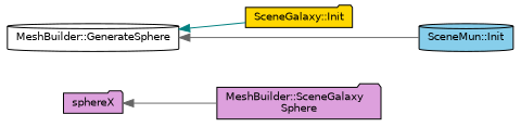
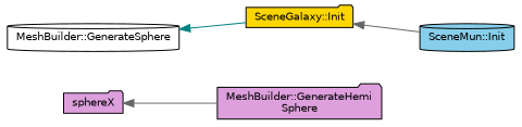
  digraph {
    rankdir=LR
    node [color=black fillcolor=plum fontname=Helvetica fontsize=10 shape=folder style=filled]
    edge [color=gray40 dir=back fontname=Helvetica fontsize=10 labelfontname=Helvetica labelfontsize=10 style=solid]
    n1 [fontcolor=black height=0.2 label=sphereX width=0.4]
-   n2 [height=0.2 label="MeshBuilder::SceneGalaxy\lSphere" width=0.4]
+   n2 [height=0.2 label="MeshBuilder::GenerateHemi\lSphere" width=0.4]
    n3 [fillcolor=white height=0.2 label="MeshBuilder::GenerateSphere" shape=cylinder width=0.4]
    n4 [fillcolor=gold height=0.2 label="SceneGalaxy::Init" width=0.4]
    n5 [fillcolor=skyblue height=0.2 label="SceneMun::Init" shape=cylinder width=0.4]
    n1 -> n2
    n3 -> n4 [color=teal]
-   n3 -> n5
+   n4 -> n5
  }
